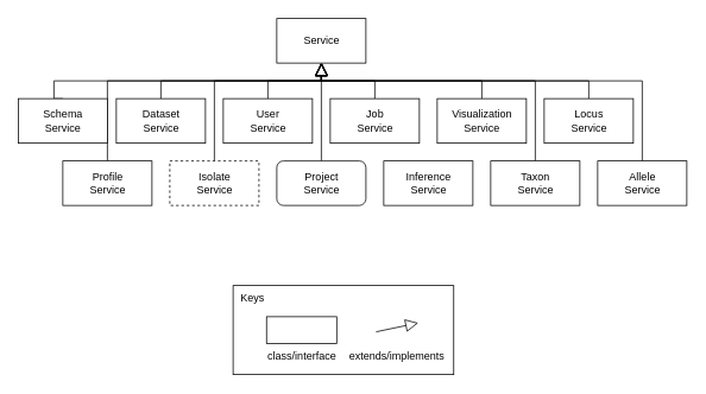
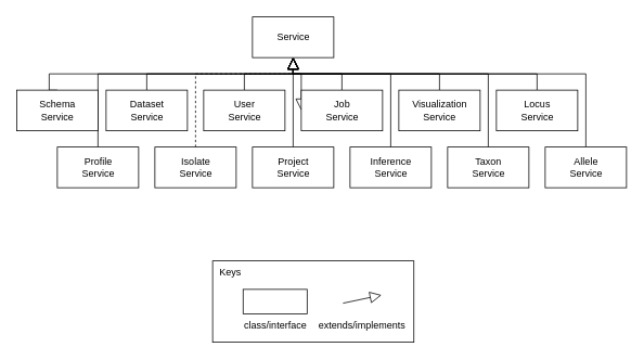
  <mxCell id="0" />
  <mxCell id="1" parent="0" />
  <mxCell id="2" value="Service" style="html=1;" parent="1" vertex="1"><mxGeometry x="310" y="20" width="100" height="50" as="geometry" /></mxCell>
- <mxCell id="3" style="edgeStyle=orthogonalEdgeStyle;rounded=0;orthogonalLoop=1;jettySize=auto;html=1;exitX=0.5;exitY=0;exitDx=0;exitDy=0;entryX=0.5;entryY=1;entryDx=0;entryDy=0;endArrow=block;endFill=0;endSize=12;" parent="1" source="4" target="2" edge="1"><mxGeometry relative="1" as="geometry" /></mxCell>
+ <mxCell id="3" style="edgeStyle=orthogonalEdgeStyle;rounded=0;orthogonalLoop=1;jettySize=auto;html=1;exitX=0.5;exitY=0;exitDx=0;exitDy=0;endArrow=block;endFill=0;endSize=12;" parent="1" source="4" target="26" edge="1"><mxGeometry relative="1" as="geometry" /></mxCell>
  <mxCell id="4" value="User&lt;br&gt;Service" style="html=1;" parent="1" vertex="1"><mxGeometry x="250" y="110" width="100" height="50" as="geometry" /></mxCell>
  <mxCell id="5" style="edgeStyle=orthogonalEdgeStyle;rounded=0;orthogonalLoop=1;jettySize=auto;html=1;exitX=0.5;exitY=0;exitDx=0;exitDy=0;entryX=0.5;entryY=1;entryDx=0;entryDy=0;endArrow=block;endFill=0;endSize=12;" parent="1" source="6" target="2" edge="1"><mxGeometry relative="1" as="geometry" /></mxCell>
- <mxCell id="6" value="Project&lt;br&gt;Service" style="html=1;rounded=1;" parent="1" vertex="1"><mxGeometry x="310" y="180" width="100" height="50" as="geometry" /></mxCell>
+ <mxCell id="6" value="Project&lt;br&gt;Service" style="html=1;" parent="1" vertex="1"><mxGeometry x="310" y="180" width="100" height="50" as="geometry" /></mxCell>
  <mxCell id="7" style="edgeStyle=orthogonalEdgeStyle;rounded=0;orthogonalLoop=1;jettySize=auto;html=1;exitX=0.5;exitY=0;exitDx=0;exitDy=0;entryX=0.5;entryY=1;entryDx=0;entryDy=0;endArrow=block;endFill=0;endSize=12;" parent="1" source="8" target="2" edge="1"><mxGeometry relative="1" as="geometry"><Array as="points"><mxPoint x="600" y="90" /><mxPoint x="360" y="90" /></Array></mxGeometry></mxCell>
  <mxCell id="8" value="Taxon&lt;br&gt;Service" style="html=1;" parent="1" vertex="1"><mxGeometry x="550" y="180" width="100" height="50" as="geometry" /></mxCell>
  <mxCell id="9" style="edgeStyle=orthogonalEdgeStyle;rounded=0;orthogonalLoop=1;jettySize=auto;html=1;exitX=0.5;exitY=0;exitDx=0;exitDy=0;entryX=0.5;entryY=1;entryDx=0;entryDy=0;endArrow=block;endFill=0;endSize=12;" parent="1" source="10" target="2" edge="1"><mxGeometry relative="1" as="geometry"><Array as="points"><mxPoint x="660" y="90" /><mxPoint x="360" y="90" /></Array></mxGeometry></mxCell>
  <mxCell id="10" value="Locus&lt;br&gt;Service" style="html=1;" parent="1" vertex="1"><mxGeometry x="610" y="110" width="100" height="50" as="geometry" /></mxCell>
  <mxCell id="11" style="edgeStyle=orthogonalEdgeStyle;rounded=0;orthogonalLoop=1;jettySize=auto;html=1;exitX=0.5;exitY=0;exitDx=0;exitDy=0;entryX=0.5;entryY=1;entryDx=0;entryDy=0;endArrow=block;endFill=0;endSize=12;" parent="1" source="12" target="2" edge="1"><mxGeometry relative="1" as="geometry"><Array as="points"><mxPoint x="120" y="90" /><mxPoint x="360" y="90" /></Array></mxGeometry></mxCell>
  <mxCell id="12" value="Profile&lt;br&gt;Service" style="html=1;" parent="1" vertex="1"><mxGeometry x="70" y="180" width="100" height="50" as="geometry" /></mxCell>
  <mxCell id="13" style="edgeStyle=orthogonalEdgeStyle;rounded=0;orthogonalLoop=1;jettySize=auto;html=1;exitX=0.5;exitY=0;exitDx=0;exitDy=0;entryX=0.5;entryY=1;entryDx=0;entryDy=0;endArrow=block;endFill=0;endSize=12;" parent="1" source="14" target="2" edge="1"><mxGeometry relative="1" as="geometry"><Array as="points"><mxPoint x="180" y="90" /><mxPoint x="360" y="90" /></Array></mxGeometry></mxCell>
  <mxCell id="14" value="Dataset&lt;br&gt;Service" style="html=1;" parent="1" vertex="1"><mxGeometry x="130" y="110" width="100" height="50" as="geometry" /></mxCell>
  <mxCell id="15" style="edgeStyle=orthogonalEdgeStyle;rounded=0;orthogonalLoop=1;jettySize=auto;html=1;exitX=0.5;exitY=0;exitDx=0;exitDy=0;entryX=0.5;entryY=1;entryDx=0;entryDy=0;endArrow=block;endFill=0;endSize=12;" parent="1" source="16" target="2" edge="1"><mxGeometry relative="1" as="geometry"><Array as="points"><mxPoint x="60" y="90" /><mxPoint x="360" y="90" /></Array></mxGeometry></mxCell>
  <mxCell id="16" value="Schema&lt;br&gt;Service" style="html=1;" parent="1" vertex="1"><mxGeometry x="20" y="110" width="100" height="50" as="geometry" /></mxCell>
  <mxCell id="17" style="edgeStyle=orthogonalEdgeStyle;rounded=0;orthogonalLoop=1;jettySize=auto;html=1;exitX=0.5;exitY=0;exitDx=0;exitDy=0;entryX=0.5;entryY=1;entryDx=0;entryDy=0;endArrow=block;endFill=0;endSize=12;" parent="1" source="18" target="2" edge="1"><mxGeometry relative="1" as="geometry"><Array as="points"><mxPoint x="720" y="90" /><mxPoint x="360" y="90" /></Array></mxGeometry></mxCell>
  <mxCell id="18" value="Allele&lt;br&gt;Service" style="html=1;" parent="1" vertex="1"><mxGeometry x="670" y="180" width="100" height="50" as="geometry" /></mxCell>
- <mxCell id="19" style="edgeStyle=orthogonalEdgeStyle;rounded=0;orthogonalLoop=1;jettySize=auto;html=1;exitX=0.5;exitY=0;exitDx=0;exitDy=0;entryX=0.5;entryY=1;entryDx=0;entryDy=0;endArrow=block;endFill=0;endSize=12;" parent="1" source="20" target="2" edge="1"><mxGeometry relative="1" as="geometry"><Array as="points"><mxPoint x="240" y="90" /><mxPoint x="360" y="90" /></Array></mxGeometry></mxCell>
- <mxCell id="20" value="Isolate&lt;br&gt;Service" style="html=1;dashed=1;" parent="1" vertex="1"><mxGeometry x="190" y="180" width="100" height="50" as="geometry" /></mxCell>
+ <mxCell id="19" style="edgeStyle=orthogonalEdgeStyle;rounded=0;orthogonalLoop=1;jettySize=auto;html=1;exitX=0.5;exitY=0;exitDx=0;exitDy=0;entryX=0.5;entryY=1;entryDx=0;entryDy=0;endArrow=block;endFill=0;endSize=12;dashed=1;" parent="1" source="20" target="2" edge="1"><mxGeometry relative="1" as="geometry"><Array as="points"><mxPoint x="240" y="90" /><mxPoint x="360" y="90" /></Array></mxGeometry></mxCell>
+ <mxCell id="20" value="Isolate&lt;br&gt;Service" style="html=1;" parent="1" vertex="1"><mxGeometry x="190" y="180" width="100" height="50" as="geometry" /></mxCell>
+ <mxCell id="21" style="edgeStyle=orthogonalEdgeStyle;rounded=0;orthogonalLoop=1;jettySize=auto;html=1;exitX=0.5;exitY=0;exitDx=0;exitDy=0;entryX=0.5;entryY=1;entryDx=0;entryDy=0;endArrow=block;endFill=0;endSize=12;" parent="1" source="22" target="2" edge="1"><mxGeometry relative="1" as="geometry"><Array as="points"><mxPoint x="480" y="90" /><mxPoint x="360" y="90" /></Array></mxGeometry></mxCell>
  <mxCell id="22" value="Inference&lt;br&gt;Service" style="html=1;" parent="1" vertex="1"><mxGeometry x="430" y="180" width="100" height="50" as="geometry" /></mxCell>
  <mxCell id="23" style="edgeStyle=orthogonalEdgeStyle;rounded=0;orthogonalLoop=1;jettySize=auto;html=1;exitX=0.5;exitY=0;exitDx=0;exitDy=0;entryX=0.5;entryY=1;entryDx=0;entryDy=0;endArrow=block;endFill=0;endSize=12;" parent="1" source="24" target="2" edge="1"><mxGeometry relative="1" as="geometry"><Array as="points"><mxPoint x="540" y="90" /><mxPoint x="360" y="90" /></Array></mxGeometry></mxCell>
  <mxCell id="24" value="Visualization&lt;br&gt;Service" style="html=1;" parent="1" vertex="1"><mxGeometry x="490" y="110" width="100" height="50" as="geometry" /></mxCell>
  <mxCell id="25" style="edgeStyle=orthogonalEdgeStyle;rounded=0;orthogonalLoop=1;jettySize=auto;html=1;exitX=0.5;exitY=0;exitDx=0;exitDy=0;entryX=0.5;entryY=1;entryDx=0;entryDy=0;endArrow=block;endFill=0;endSize=12;" parent="1" source="26" target="2" edge="1"><mxGeometry relative="1" as="geometry" /></mxCell>
  <mxCell id="26" value="Job&lt;br&gt;Service" style="html=1;" parent="1" vertex="1"><mxGeometry x="370" y="110" width="100" height="50" as="geometry" /></mxCell>
  <mxCell id="27" value="" style="group" vertex="1" connectable="0" parent="1"><mxGeometry x="261" y="320" width="247.5" height="100" as="geometry" /></mxCell>
  <mxCell id="28" value="&amp;nbsp; Keys" style="rounded=0;whiteSpace=wrap;html=1;align=left;verticalAlign=top;" vertex="1" parent="27"><mxGeometry width="247.5" height="100" as="geometry" /></mxCell>
  <mxCell id="29" value="" style="endArrow=block;html=1;exitX=1;exitY=0.5;exitDx=0;exitDy=0;startArrow=none;startFill=0;endFill=0;endSize=12;" edge="1" parent="27"><mxGeometry width="50" height="50" relative="1" as="geometry"><mxPoint x="160.348" y="52" as="sourcePoint" /><mxPoint x="207.742" y="42" as="targetPoint" /></mxGeometry></mxCell>
  <mxCell id="30" value="extends/implements" style="text;html=1;strokeColor=none;fillColor=none;align=center;verticalAlign=middle;whiteSpace=wrap;rounded=0;" vertex="1" parent="27"><mxGeometry x="139.021" y="70" width="89.521" height="20" as="geometry" /></mxCell>
  <mxCell id="31" value="class/interface" style="text;html=1;strokeColor=none;fillColor=none;align=center;verticalAlign=middle;whiteSpace=wrap;rounded=0;" vertex="1" parent="27"><mxGeometry x="45.526" y="70" width="62.665" height="20" as="geometry" /></mxCell>
  <mxCell id="32" value="" style="rounded=0;whiteSpace=wrap;html=1;" vertex="1" parent="27"><mxGeometry x="37.501" y="35" width="78.726" height="30" as="geometry" /></mxCell>
